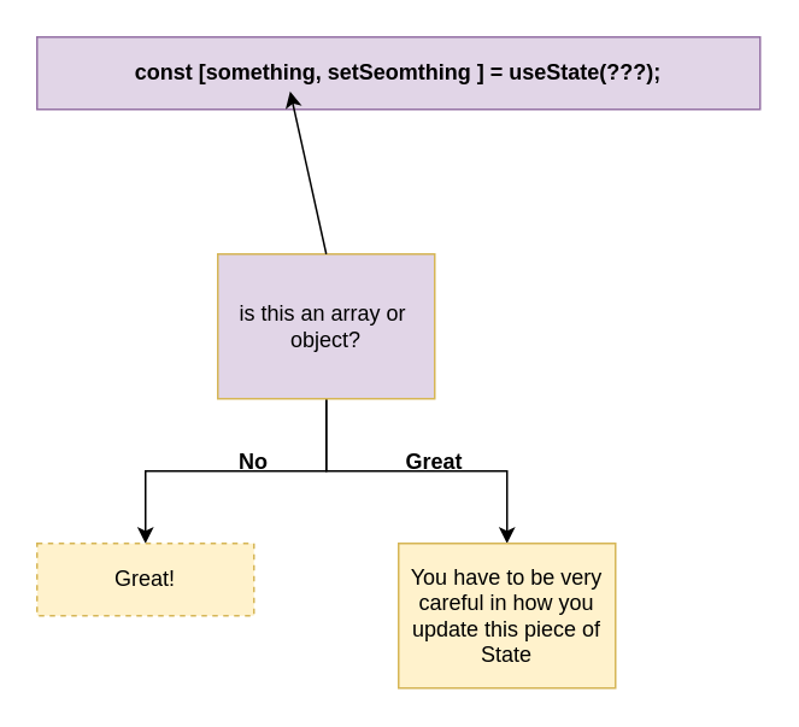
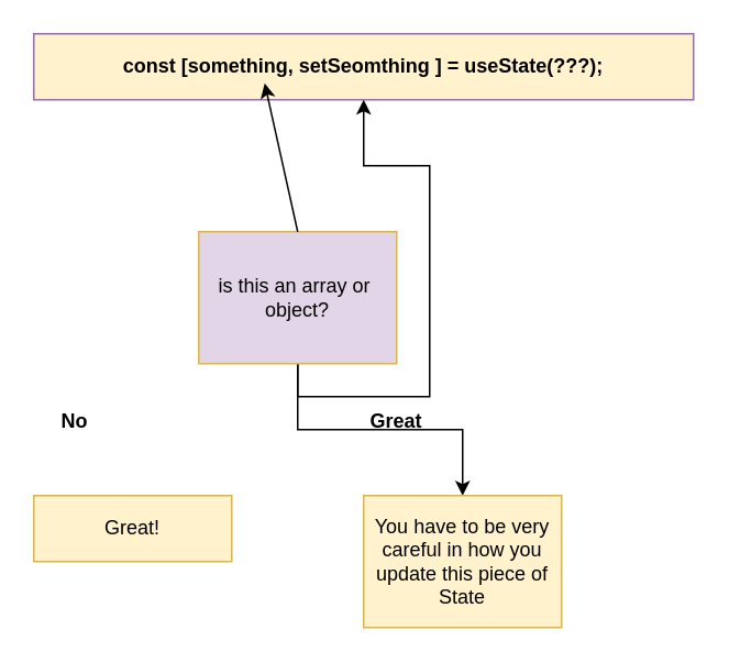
  <mxCell id="0" />
  <mxCell id="1" parent="0" />
- <mxCell id="2" value="&lt;b&gt;const [something, setSeomthing ] = useState(???);&lt;/b&gt;" style="rounded=0;whiteSpace=wrap;html=1;fillColor=#e1d5e7;strokeColor=#9673a6;" vertex="1" parent="1"><mxGeometry x="20" y="20" width="400" height="40" as="geometry" /></mxCell>
- <mxCell id="3" style="edgeStyle=orthogonalEdgeStyle;rounded=0;orthogonalLoop=1;jettySize=auto;html=1;exitX=0.5;exitY=1;exitDx=0;exitDy=0;" edge="1" parent="1" source="5" target="6"><mxGeometry relative="1" as="geometry" /></mxCell>
+ <mxCell id="2" value="&lt;b&gt;const [something, setSeomthing ] = useState(???);&lt;/b&gt;" style="rounded=0;whiteSpace=wrap;html=1;fillColor=#fff2cc;strokeColor=#9673a6;" vertex="1" parent="1"><mxGeometry x="20" y="20" width="400" height="40" as="geometry" /></mxCell>
+ <mxCell id="3" style="edgeStyle=orthogonalEdgeStyle;rounded=0;orthogonalLoop=1;jettySize=auto;html=1;exitX=0.5;exitY=1;exitDx=0;exitDy=0;" edge="1" parent="1" source="5" target="2"><mxGeometry relative="1" as="geometry" /></mxCell>
  <mxCell id="4" style="edgeStyle=orthogonalEdgeStyle;rounded=0;orthogonalLoop=1;jettySize=auto;html=1;exitX=0.5;exitY=1;exitDx=0;exitDy=0;" edge="1" parent="1" source="5" target="7"><mxGeometry relative="1" as="geometry" /></mxCell>
  <mxCell id="5" value="is this an array or&amp;nbsp;&lt;br&gt;object?" style="rounded=0;whiteSpace=wrap;html=1;fillColor=#e1d5e7;strokeColor=#d6b656;" vertex="1" parent="1"><mxGeometry x="120" y="140" width="120" height="80" as="geometry" /></mxCell>
- <mxCell id="6" value="Great!" style="rounded=0;whiteSpace=wrap;html=1;fillColor=#fff2cc;strokeColor=#d6b656;dashed=1;" vertex="1" parent="1"><mxGeometry x="20" y="300" width="120" height="40" as="geometry" /></mxCell>
+ <mxCell id="6" value="Great!" style="rounded=0;whiteSpace=wrap;html=1;fillColor=#fff2cc;strokeColor=#d6b656;" vertex="1" parent="1"><mxGeometry x="20" y="300" width="120" height="40" as="geometry" /></mxCell>
  <mxCell id="7" value="You have to be very&lt;br&gt;careful in how you&lt;br&gt;update this piece of State" style="rounded=0;whiteSpace=wrap;html=1;fillColor=#fff2cc;strokeColor=#d6b656;" vertex="1" parent="1"><mxGeometry x="220" y="300" width="120" height="80" as="geometry" /></mxCell>
  <mxCell id="8" value="Great" style="text;html=1;strokeColor=none;fillColor=none;align=center;verticalAlign=middle;whiteSpace=wrap;rounded=0;fontStyle=1" vertex="1" parent="1"><mxGeometry x="210" y="240" width="60" height="30" as="geometry" /></mxCell>
- <mxCell id="9" value="No" style="text;html=1;strokeColor=none;fillColor=none;align=center;verticalAlign=middle;whiteSpace=wrap;rounded=0;fontStyle=1" vertex="1" parent="1"><mxGeometry x="110" y="240" width="60" height="30" as="geometry" /></mxCell>
+ <mxCell id="9" value="No" style="text;html=1;strokeColor=none;fillColor=none;align=center;verticalAlign=middle;whiteSpace=wrap;rounded=0;fontStyle=1" vertex="1" parent="1"><mxGeometry x="15" y="240" width="60" height="30" as="geometry" /></mxCell>
  <mxCell id="10" value="" style="endArrow=classic;html=1;rounded=0;exitX=0.5;exitY=0;exitDx=0;exitDy=0;" edge="1" parent="1" source="5"><mxGeometry width="50" height="50" relative="1" as="geometry"><mxPoint x="320" y="460" as="sourcePoint" /><mxPoint x="160" y="50" as="targetPoint" /></mxGeometry></mxCell>
